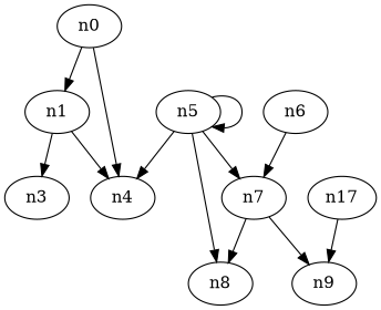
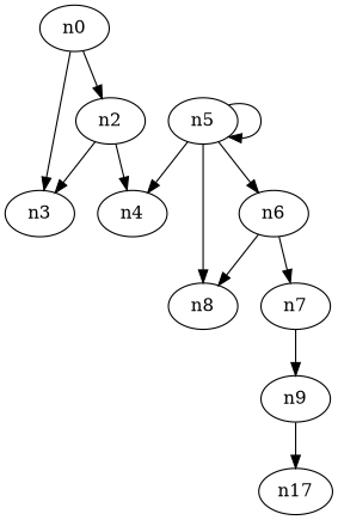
  digraph {
    n0
-   n2 [label=n1]
+   n2
    n3
    n4
    n5
    n8
    n7
    n9
    n10 [label=n17]
    n6
    n0 -> n2
-   n0 -> n4
+   n0 -> n3
    n2 -> n3
    n2 -> n4
    n5 -> n4
    n5 -> n5
    n5 -> n8
-   n5 -> n7
-   n7 -> n8
+   n5 -> n6
+   n6 -> n8
    n7 -> n9
-   n10 -> n9
+   n9 -> n10
    n6 -> n7
  }
